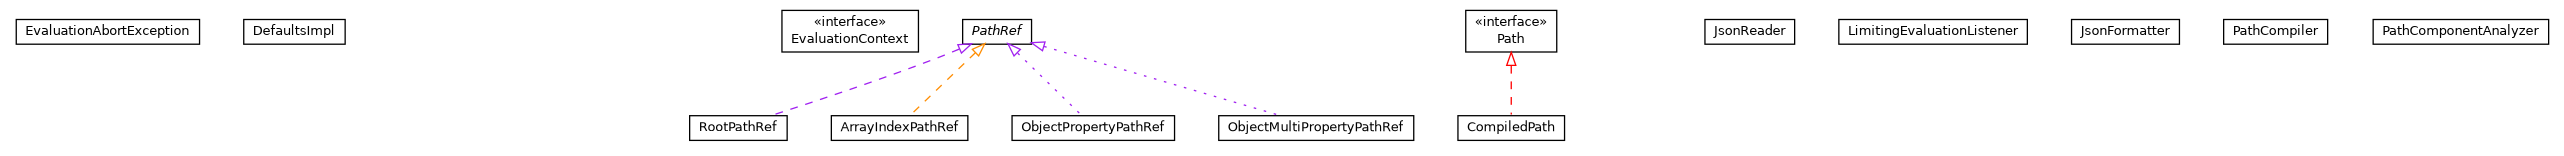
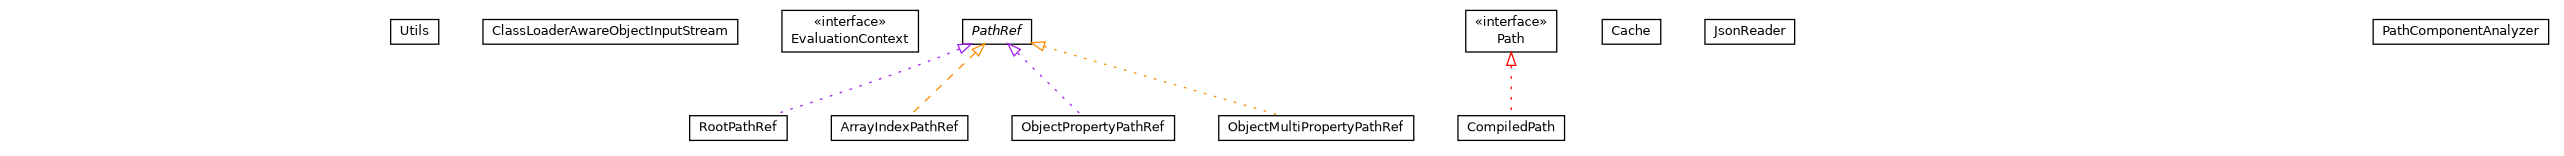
  digraph {
    nodesep=0.25
    ranksep=0.5
    node [fontcolor=black fontname=Helvetica fontsize=10.0 shape=plaintext]
    edge [arrowtail=empty color=purple dir=back fontname=Helvetica fontsize=10 headport=p labelfontname=Helvetica labelfontsize=10 style=dotted tailport=p]
-   n1 [label=<<table title="net.trajano.doxdb.jsonpath.internal.EvaluationAbortException" border="0" cellborder="1" cellspacing="0" cellpadding="2" port="p" href="./EvaluationAbortException.html"> 		<tr><td><table border="0" cellspacing="0" cellpadding="1"> <tr><td align="center" balign="center"> EvaluationAbortException </td></tr> 		</table></td></tr> 		</table>>]
-   n2 [label=<<table title="net.trajano.doxdb.jsonpath.internal.DefaultsImpl" border="0" cellborder="1" cellspacing="0" cellpadding="2" port="p" href="./DefaultsImpl.html"> 		<tr><td><table border="0" cellspacing="0" cellpadding="1"> <tr><td align="center" balign="center"> DefaultsImpl </td></tr> 		</table></td></tr> 		</table>>]
+   n3 [label=<<table title="net.trajano.doxdb.jsonpath.internal.Utils" border="0" cellborder="1" cellspacing="0" cellpadding="2" port="p" href="./Utils.html"> 		<tr><td><table border="0" cellspacing="0" cellpadding="1"> <tr><td align="center" balign="center"> Utils </td></tr> 		</table></td></tr> 		</table>>]
+   n4 [label=<<table title="net.trajano.doxdb.jsonpath.internal.Utils.ClassLoaderAwareObjectInputStream" border="0" cellborder="1" cellspacing="0" cellpadding="2" port="p" href="./Utils.ClassLoaderAwareObjectInputStream.html"> 		<tr><td><table border="0" cellspacing="0" cellpadding="1"> <tr><td align="center" balign="center"> ClassLoaderAwareObjectInputStream </td></tr> 		</table></td></tr> 		</table>>]
    n5 [label=<<table title="net.trajano.doxdb.jsonpath.internal.EvaluationContext" border="0" cellborder="1" cellspacing="0" cellpadding="2" port="p" href="./EvaluationContext.html"> 		<tr><td><table border="0" cellspacing="0" cellpadding="1"> <tr><td align="center" balign="center"> &#171;interface&#187; </td></tr> <tr><td align="center" balign="center"> EvaluationContext </td></tr> 		</table></td></tr> 		</table>>]
    n6 [label=<<table title="net.trajano.doxdb.jsonpath.internal.PathRef" border="0" cellborder="1" cellspacing="0" cellpadding="2" port="p" href="./PathRef.html"> 		<tr><td><table border="0" cellspacing="0" cellpadding="1"> <tr><td align="center" balign="center"><font face="Helvetica-Oblique"> PathRef </font></td></tr> 		</table></td></tr> 		</table>>]
    n7 [label=<<table title="net.trajano.doxdb.jsonpath.internal.PathRef.RootPathRef" border="0" cellborder="1" cellspacing="0" cellpadding="2" port="p" href="./PathRef.RootPathRef.html"> 		<tr><td><table border="0" cellspacing="0" cellpadding="1"> <tr><td align="center" balign="center"> RootPathRef </td></tr> 		</table></td></tr> 		</table>>]
    n8 [label=<<table title="net.trajano.doxdb.jsonpath.internal.PathRef.ArrayIndexPathRef" border="0" cellborder="1" cellspacing="0" cellpadding="2" port="p" href="./PathRef.ArrayIndexPathRef.html"> 		<tr><td><table border="0" cellspacing="0" cellpadding="1"> <tr><td align="center" balign="center"> ArrayIndexPathRef </td></tr> 		</table></td></tr> 		</table>>]
    n9 [label=<<table title="net.trajano.doxdb.jsonpath.internal.PathRef.ObjectPropertyPathRef" border="0" cellborder="1" cellspacing="0" cellpadding="2" port="p" href="./PathRef.ObjectPropertyPathRef.html"> 		<tr><td><table border="0" cellspacing="0" cellpadding="1"> <tr><td align="center" balign="center"> ObjectPropertyPathRef </td></tr> 		</table></td></tr> 		</table>>]
    n10 [label=<<table title="net.trajano.doxdb.jsonpath.internal.PathRef.ObjectMultiPropertyPathRef" border="0" cellborder="1" cellspacing="0" cellpadding="2" port="p" href="./PathRef.ObjectMultiPropertyPathRef.html"> 		<tr><td><table border="0" cellspacing="0" cellpadding="1"> <tr><td align="center" balign="center"> ObjectMultiPropertyPathRef </td></tr> 		</table></td></tr> 		</table>>]
    n11 [label=<<table title="net.trajano.doxdb.jsonpath.internal.Path" border="0" cellborder="1" cellspacing="0" cellpadding="2" port="p" href="./Path.html"> 		<tr><td><table border="0" cellspacing="0" cellpadding="1"> <tr><td align="center" balign="center"> &#171;interface&#187; </td></tr> <tr><td align="center" balign="center"> Path </td></tr> 		</table></td></tr> 		</table>>]
    n12 [label=<<table title="net.trajano.doxdb.jsonpath.internal.CompiledPath" border="0" cellborder="1" cellspacing="0" cellpadding="2" port="p" href="./CompiledPath.html"> 		<tr><td><table border="0" cellspacing="0" cellpadding="1"> <tr><td align="center" balign="center"> CompiledPath </td></tr> 		</table></td></tr> 		</table>>]
+   n13 [label=<<table title="net.trajano.doxdb.jsonpath.internal.Cache" border="0" cellborder="1" cellspacing="0" cellpadding="2" port="p" href="./Cache.html"> 		<tr><td><table border="0" cellspacing="0" cellpadding="1"> <tr><td align="center" balign="center"> Cache </td></tr> 		</table></td></tr> 		</table>>]
    n14 [label=<<table title="net.trajano.doxdb.jsonpath.internal.JsonReader" border="0" cellborder="1" cellspacing="0" cellpadding="2" port="p" href="./JsonReader.html"> 		<tr><td><table border="0" cellspacing="0" cellpadding="1"> <tr><td align="center" balign="center"> JsonReader </td></tr> 		</table></td></tr> 		</table>>]
-   n15 [label=<<table title="net.trajano.doxdb.jsonpath.internal.JsonReader.LimitingEvaluationListener" border="0" cellborder="1" cellspacing="0" cellpadding="2" port="p" href="./JsonReader.LimitingEvaluationListener.html"> 		<tr><td><table border="0" cellspacing="0" cellpadding="1"> <tr><td align="center" balign="center"> LimitingEvaluationListener </td></tr> 		</table></td></tr> 		</table>>]
-   n16 [label=<<table title="net.trajano.doxdb.jsonpath.internal.JsonFormatter" border="0" cellborder="1" cellspacing="0" cellpadding="2" port="p" href="./JsonFormatter.html"> 		<tr><td><table border="0" cellspacing="0" cellpadding="1"> <tr><td align="center" balign="center"> JsonFormatter </td></tr> 		</table></td></tr> 		</table>>]
-   n17 [label=<<table title="net.trajano.doxdb.jsonpath.internal.PathCompiler" border="0" cellborder="1" cellspacing="0" cellpadding="2" port="p" href="./PathCompiler.html"> 		<tr><td><table border="0" cellspacing="0" cellpadding="1"> <tr><td align="center" balign="center"> PathCompiler </td></tr> 		</table></td></tr> 		</table>>]
    n18 [label=<<table title="net.trajano.doxdb.jsonpath.internal.PathCompiler.PathComponentAnalyzer" border="0" cellborder="1" cellspacing="0" cellpadding="2" port="p" href="./PathCompiler.PathComponentAnalyzer.html"> 		<tr><td><table border="0" cellspacing="0" cellpadding="1"> <tr><td align="center" balign="center"> PathComponentAnalyzer </td></tr> 		</table></td></tr> 		</table>>]
-   n6 -> n7 [style=dashed]
+   n6 -> n7
    n6 -> n8 [color=darkorange style=dashed]
    n6 -> n9
-   n6 -> n10
-   n11 -> n12 [color=red style=dashed]
+   n6 -> n10 [color=darkorange]
+   n11 -> n12 [color=red]
  }
